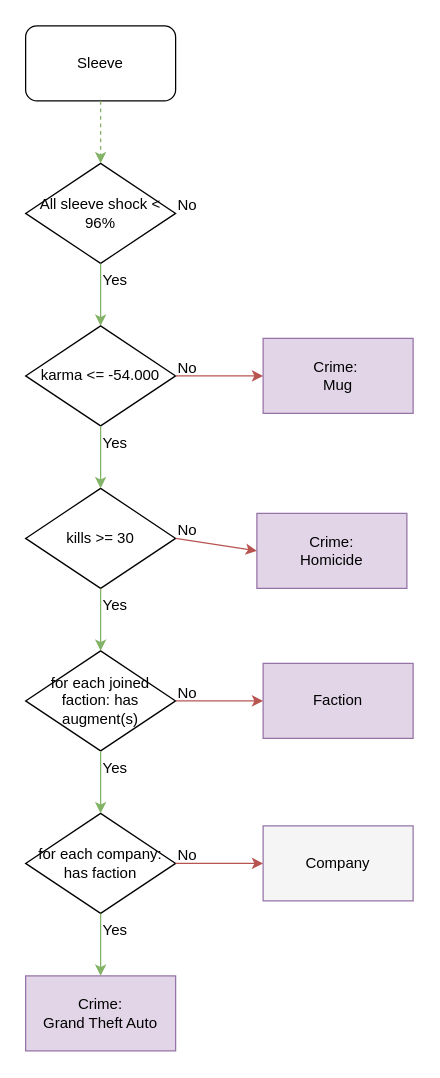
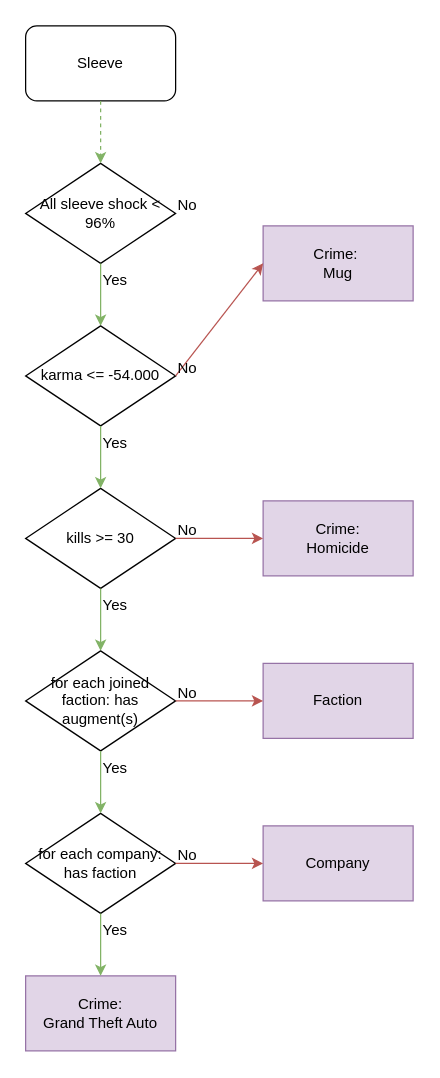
  <mxCell id="0" />
  <mxCell id="1" parent="0" />
  <mxCell id="2" value="Sleeve" style="rounded=1;whiteSpace=wrap;html=1;fillColor=#FFFFFF;" vertex="1" parent="1"><mxGeometry x="20" width="120" height="60" as="geometry" y="20" /></mxCell>
  <mxCell id="3" value="All sleeve shock &amp;lt; 96%" style="rhombus;whiteSpace=wrap;html=1;" vertex="1" parent="1"><mxGeometry x="20" y="130" width="120" height="80" as="geometry" /></mxCell>
  <mxCell id="4" value="" style="endArrow=classic;html=1;rounded=0;exitX=0.5;exitY=1;exitDx=0;exitDy=0;entryX=0.5;entryY=0;entryDx=0;entryDy=0;fillColor=#d5e8d4;strokeColor=#82b366;dashed=1;" edge="1" parent="1" source="2" target="3"><mxGeometry width="50" height="50" relative="1" as="geometry"><mxPoint x="-630" y="90" as="sourcePoint" /><mxPoint x="-630" y="120" as="targetPoint" /></mxGeometry></mxCell>
  <mxCell id="5" value="karma &amp;lt;= -54.000" style="rhombus;whiteSpace=wrap;html=1;" vertex="1" parent="1"><mxGeometry x="20" y="260" width="120" height="80" as="geometry" /></mxCell>
- <mxCell id="6" value="&lt;div&gt;Crime:&amp;nbsp;&lt;/div&gt;&lt;div&gt;Mug&lt;/div&gt;" style="rounded=0;whiteSpace=wrap;html=1;fillColor=#e1d5e7;strokeColor=#9673a6;" vertex="1" parent="1"><mxGeometry x="210" y="270" width="120" height="60" as="geometry" /></mxCell>
+ <mxCell id="6" value="&lt;div&gt;Crime:&amp;nbsp;&lt;/div&gt;&lt;div&gt;Mug&lt;/div&gt;" style="rounded=0;whiteSpace=wrap;html=1;fillColor=#e1d5e7;strokeColor=#9673a6;" vertex="1" parent="1"><mxGeometry x="210" y="180" width="120" height="60" as="geometry" /></mxCell>
  <mxCell id="7" value="" style="endArrow=classic;html=1;rounded=0;entryX=0;entryY=0.5;entryDx=0;entryDy=0;fillColor=#f8cecc;strokeColor=#b85450;exitX=1;exitY=0.5;exitDx=0;exitDy=0;" edge="1" parent="1" source="5" target="6"><mxGeometry width="50" height="50" relative="1" as="geometry"><mxPoint x="150" y="380" as="sourcePoint" /><mxPoint x="90" y="270" as="targetPoint" /></mxGeometry></mxCell>
  <mxCell id="8" value="" style="endArrow=classic;html=1;rounded=0;exitX=0.5;exitY=1;exitDx=0;exitDy=0;entryX=0.5;entryY=0;entryDx=0;entryDy=0;fillColor=#d5e8d4;strokeColor=#82b366;" edge="1" parent="1" source="3" target="5"><mxGeometry width="50" height="50" relative="1" as="geometry"><mxPoint x="90" y="100" as="sourcePoint" /><mxPoint x="90" y="130" as="targetPoint" /></mxGeometry></mxCell>
  <mxCell id="9" value="No" style="text;whiteSpace=wrap;html=1;" vertex="1" parent="1"><mxGeometry x="140" y="280" width="30" height="20" as="geometry" /></mxCell>
  <mxCell id="10" value="No" style="text;whiteSpace=wrap;html=1;" vertex="1" parent="1"><mxGeometry x="140" y="150" width="30" height="20" as="geometry" /></mxCell>
  <mxCell id="11" value="kills &amp;gt;= 30 " style="rhombus;whiteSpace=wrap;html=1;" vertex="1" parent="1"><mxGeometry x="20" y="390" width="120" height="80" as="geometry" /></mxCell>
- <mxCell id="12" value="&lt;div&gt;Crime: &lt;br&gt;&lt;/div&gt;&lt;div&gt;Homicide&lt;br&gt;&lt;/div&gt;" style="rounded=0;whiteSpace=wrap;html=1;fillColor=#e1d5e7;strokeColor=#9673a6;" vertex="1" parent="1"><mxGeometry x="205" y="410" width="120" height="60" as="geometry" /></mxCell>
+ <mxCell id="12" value="&lt;div&gt;Crime: &lt;br&gt;&lt;/div&gt;&lt;div&gt;Homicide&lt;br&gt;&lt;/div&gt;" style="rounded=0;whiteSpace=wrap;html=1;fillColor=#e1d5e7;strokeColor=#9673a6;" vertex="1" parent="1"><mxGeometry x="210" y="400" width="120" height="60" as="geometry" /></mxCell>
  <mxCell id="13" value="" style="endArrow=classic;html=1;rounded=0;entryX=0;entryY=0.5;entryDx=0;entryDy=0;fillColor=#f8cecc;strokeColor=#b85450;exitX=1;exitY=0.5;exitDx=0;exitDy=0;" edge="1" parent="1" source="11" target="12"><mxGeometry width="50" height="50" relative="1" as="geometry"><mxPoint x="170" y="500" as="sourcePoint" /><mxPoint x="90" y="400" as="targetPoint" /></mxGeometry></mxCell>
  <mxCell id="14" value="No" style="text;whiteSpace=wrap;html=1;" vertex="1" parent="1"><mxGeometry x="140" y="410" width="30" height="20" as="geometry" /></mxCell>
  <mxCell id="15" value="Yes" style="text;whiteSpace=wrap;html=1;" vertex="1" parent="1"><mxGeometry x="80" y="210" width="30" height="20" as="geometry" /></mxCell>
  <mxCell id="16" value="Yes" style="text;whiteSpace=wrap;html=1;" vertex="1" parent="1"><mxGeometry x="80" y="340" width="30" height="20" as="geometry" /></mxCell>
  <mxCell id="17" value="" style="endArrow=classic;html=1;rounded=0;exitX=0.5;exitY=1;exitDx=0;exitDy=0;entryX=0.5;entryY=0;entryDx=0;entryDy=0;fillColor=#d5e8d4;strokeColor=#82b366;" edge="1" parent="1" source="5" target="11"><mxGeometry width="50" height="50" relative="1" as="geometry"><mxPoint x="90" y="230" as="sourcePoint" /><mxPoint x="90" y="270" as="targetPoint" /></mxGeometry></mxCell>
  <mxCell id="18" value="for each joined faction: has augment(s)" style="rhombus;whiteSpace=wrap;html=1;" vertex="1" parent="1"><mxGeometry x="20" y="520" width="120" height="80" as="geometry" /></mxCell>
  <mxCell id="19" value="Faction" style="rounded=0;whiteSpace=wrap;html=1;fillColor=#e1d5e7;strokeColor=#9673a6;" vertex="1" parent="1"><mxGeometry x="210" y="530" width="120" height="60" as="geometry" /></mxCell>
  <mxCell id="20" value="" style="endArrow=classic;html=1;rounded=0;fillColor=#f8cecc;strokeColor=#b85450;entryX=0;entryY=0.5;entryDx=0;entryDy=0;exitX=1;exitY=0.5;exitDx=0;exitDy=0;" edge="1" parent="1" source="18" target="19"><mxGeometry width="50" height="50" relative="1" as="geometry"><mxPoint x="160" y="620" as="sourcePoint" /><mxPoint x="170" y="620" as="targetPoint" /></mxGeometry></mxCell>
  <mxCell id="21" value="No" style="text;whiteSpace=wrap;html=1;" vertex="1" parent="1"><mxGeometry x="140" y="540" width="30" height="20" as="geometry" /></mxCell>
  <mxCell id="22" value="Yes" style="text;whiteSpace=wrap;html=1;" vertex="1" parent="1"><mxGeometry x="80" y="470" width="30" height="20" as="geometry" /></mxCell>
  <mxCell id="23" value="" style="endArrow=classic;html=1;rounded=0;fillColor=#d5e8d4;strokeColor=#82b366;exitX=0.5;exitY=1;exitDx=0;exitDy=0;entryX=0.5;entryY=0;entryDx=0;entryDy=0;" edge="1" parent="1" source="11" target="18"><mxGeometry width="50" height="50" relative="1" as="geometry"><mxPoint x="50" y="490" as="sourcePoint" /><mxPoint x="50" y="490" as="targetPoint" /></mxGeometry></mxCell>
  <mxCell id="24" value="for each company: has faction" style="rhombus;whiteSpace=wrap;html=1;" vertex="1" parent="1"><mxGeometry x="20" y="650" width="120" height="80" as="geometry" /></mxCell>
- <mxCell id="25" value="Company" style="rounded=0;whiteSpace=wrap;html=1;fillColor=#f5f5f5;strokeColor=#9673a6;" vertex="1" parent="1"><mxGeometry x="210" y="660" width="120" height="60" as="geometry" /></mxCell>
+ <mxCell id="25" value="Company" style="rounded=0;whiteSpace=wrap;html=1;fillColor=#e1d5e7;strokeColor=#9673a6;" vertex="1" parent="1"><mxGeometry x="210" y="660" width="120" height="60" as="geometry" /></mxCell>
  <mxCell id="26" value="" style="endArrow=classic;html=1;rounded=0;fillColor=#f8cecc;strokeColor=#b85450;entryX=0;entryY=0.5;entryDx=0;entryDy=0;exitX=1;exitY=0.5;exitDx=0;exitDy=0;" edge="1" parent="1" source="24" target="25"><mxGeometry width="50" height="50" relative="1" as="geometry"><mxPoint x="190" y="770" as="sourcePoint" /><mxPoint x="170" y="750" as="targetPoint" /></mxGeometry></mxCell>
  <mxCell id="27" value="No" style="text;whiteSpace=wrap;html=1;" vertex="1" parent="1"><mxGeometry x="140" y="670" width="30" height="20" as="geometry" /></mxCell>
  <mxCell id="28" value="Yes" style="text;whiteSpace=wrap;html=1;" vertex="1" parent="1"><mxGeometry x="80" y="600" width="30" height="20" as="geometry" /></mxCell>
  <mxCell id="29" value="" style="endArrow=classic;html=1;rounded=0;fillColor=#d5e8d4;strokeColor=#82b366;exitX=0.5;exitY=1;exitDx=0;exitDy=0;entryX=0.5;entryY=0;entryDx=0;entryDy=0;" edge="1" parent="1" target="24"><mxGeometry width="50" height="50" relative="1" as="geometry"><mxPoint x="80" y="600" as="sourcePoint" /><mxPoint x="50" y="610" as="targetPoint" /></mxGeometry></mxCell>
  <mxCell id="30" value="&lt;div&gt;Crime: &lt;br&gt;&lt;/div&gt;&lt;div&gt;Grand Theft Auto&lt;br&gt;&lt;/div&gt;" style="rounded=0;whiteSpace=wrap;html=1;fillColor=#e1d5e7;strokeColor=#9673a6;" vertex="1" parent="1"><mxGeometry x="20" y="780" width="120" height="60" as="geometry" /></mxCell>
  <mxCell id="31" value="" style="endArrow=classic;html=1;rounded=0;fillColor=#d5e8d4;strokeColor=#82b366;exitX=0.5;exitY=1;exitDx=0;exitDy=0;entryX=0.5;entryY=0;entryDx=0;entryDy=0;" edge="1" parent="1" target="30"><mxGeometry width="50" height="50" relative="1" as="geometry"><mxPoint x="80" y="730" as="sourcePoint" /><mxPoint x="180" y="720" as="targetPoint" /></mxGeometry></mxCell>
  <mxCell id="32" value="Yes" style="text;whiteSpace=wrap;html=1;" vertex="1" parent="1"><mxGeometry x="80" y="730" width="30" height="20" as="geometry" /></mxCell>
